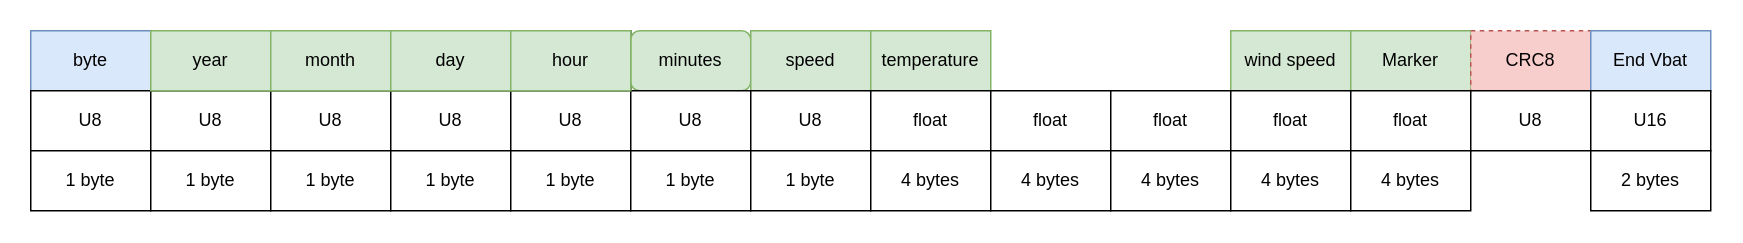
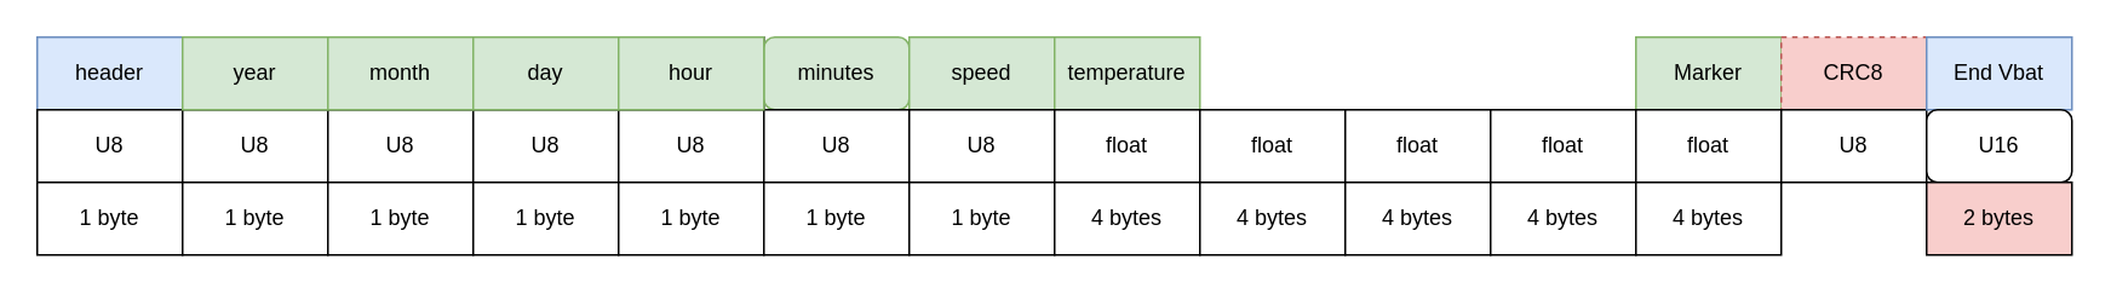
  <mxCell id="0" />
  <mxCell id="1" parent="0" />
- <mxCell id="2" value="byte" style="rounded=0;whiteSpace=wrap;html=1;fillColor=#dae8fc;strokeColor=#6c8ebf;" vertex="1" parent="1"><mxGeometry x="20" y="20" width="80" height="40" as="geometry" /></mxCell>
+ <mxCell id="2" value="header" style="rounded=0;whiteSpace=wrap;html=1;fillColor=#dae8fc;strokeColor=#6c8ebf;" vertex="1" parent="1"><mxGeometry x="20" y="20" width="80" height="40" as="geometry" /></mxCell>
  <mxCell id="3" value="year" style="rounded=0;whiteSpace=wrap;html=1;" vertex="1" parent="1"><mxGeometry x="100" y="20" width="80" height="40" as="geometry" /></mxCell>
  <mxCell id="4" value="month" style="rounded=0;whiteSpace=wrap;html=1;" vertex="1" parent="1"><mxGeometry x="180" y="20" width="80" height="40" as="geometry" /></mxCell>
  <mxCell id="5" value="day" style="rounded=0;whiteSpace=wrap;html=1;" vertex="1" parent="1"><mxGeometry x="260" y="20" width="80" height="40" as="geometry" /></mxCell>
  <mxCell id="6" value="hour" style="rounded=0;whiteSpace=wrap;html=1;" vertex="1" parent="1"><mxGeometry x="340" y="20" width="80" height="40" as="geometry" /></mxCell>
  <mxCell id="7" value="minutes" style="whiteSpace=wrap;html=1;fillColor=#d5e8d4;strokeColor=#82b366;rounded=1;" vertex="1" parent="1"><mxGeometry x="420" y="20" width="80" height="40" as="geometry" /></mxCell>
  <mxCell id="8" value="speed" style="rounded=0;whiteSpace=wrap;html=1;fillColor=#d5e8d4;strokeColor=#82b366;" vertex="1" parent="1"><mxGeometry x="500" y="20" width="80" height="40" as="geometry" /></mxCell>
  <mxCell id="9" value="U8" style="rounded=0;whiteSpace=wrap;html=1;" vertex="1" parent="1"><mxGeometry x="20" y="60" width="80" height="40" as="geometry" /></mxCell>
  <mxCell id="10" value="U8" style="rounded=0;whiteSpace=wrap;html=1;" vertex="1" parent="1"><mxGeometry x="100" y="60" width="80" height="40" as="geometry" /></mxCell>
  <mxCell id="11" value="U8" style="rounded=0;whiteSpace=wrap;html=1;" vertex="1" parent="1"><mxGeometry x="180" y="60" width="80" height="40" as="geometry" /></mxCell>
  <mxCell id="12" value="U8" style="rounded=0;whiteSpace=wrap;html=1;" vertex="1" parent="1"><mxGeometry x="260" y="60" width="80" height="40" as="geometry" /></mxCell>
  <mxCell id="13" value="U8" style="rounded=0;whiteSpace=wrap;html=1;" vertex="1" parent="1"><mxGeometry x="340" y="60" width="80" height="40" as="geometry" /></mxCell>
  <mxCell id="14" value="U8" style="rounded=0;whiteSpace=wrap;html=1;" vertex="1" parent="1"><mxGeometry x="420" y="60" width="80" height="40" as="geometry" /></mxCell>
  <mxCell id="15" value="U8" style="rounded=0;whiteSpace=wrap;html=1;" vertex="1" parent="1"><mxGeometry x="500" y="60" width="80" height="40" as="geometry" /></mxCell>
  <mxCell id="16" value="temperature" style="rounded=0;whiteSpace=wrap;html=1;fillColor=#d5e8d4;strokeColor=#82b366;" vertex="1" parent="1"><mxGeometry x="580" y="20" width="80" height="40" as="geometry" /></mxCell>
  <mxCell id="17" value="float" style="rounded=0;whiteSpace=wrap;html=1;" vertex="1" parent="1"><mxGeometry x="580" y="60" width="80" height="40" as="geometry" /></mxCell>
  <mxCell id="18" value="float" style="rounded=0;whiteSpace=wrap;html=1;" vertex="1" parent="1"><mxGeometry x="660" y="60" width="80" height="40" as="geometry" /></mxCell>
  <mxCell id="19" value="1 byte" style="rounded=0;whiteSpace=wrap;html=1;" vertex="1" parent="1"><mxGeometry x="20" y="100" width="80" height="40" as="geometry" /></mxCell>
  <mxCell id="20" value="1 byte" style="rounded=0;whiteSpace=wrap;html=1;" vertex="1" parent="1"><mxGeometry x="100" y="100" width="80" height="40" as="geometry" /></mxCell>
  <mxCell id="21" value="1 byte" style="rounded=0;whiteSpace=wrap;html=1;" vertex="1" parent="1"><mxGeometry x="180" y="100" width="80" height="40" as="geometry" /></mxCell>
  <mxCell id="22" value="1 byte" style="rounded=0;whiteSpace=wrap;html=1;" vertex="1" parent="1"><mxGeometry x="260" y="100" width="80" height="40" as="geometry" /></mxCell>
  <mxCell id="23" value="1 byte" style="rounded=0;whiteSpace=wrap;html=1;" vertex="1" parent="1"><mxGeometry x="340" y="100" width="80" height="40" as="geometry" /></mxCell>
  <mxCell id="24" value="1 byte" style="rounded=0;whiteSpace=wrap;html=1;" vertex="1" parent="1"><mxGeometry x="420" y="100" width="80" height="40" as="geometry" /></mxCell>
  <mxCell id="25" value="1 byte" style="rounded=0;whiteSpace=wrap;html=1;" vertex="1" parent="1"><mxGeometry x="500" y="100" width="80" height="40" as="geometry" /></mxCell>
  <mxCell id="26" value="4 bytes" style="rounded=0;whiteSpace=wrap;html=1;" vertex="1" parent="1"><mxGeometry x="580" y="100" width="80" height="40" as="geometry" /></mxCell>
  <mxCell id="27" value="4 bytes" style="rounded=0;whiteSpace=wrap;html=1;" vertex="1" parent="1"><mxGeometry x="660" y="100" width="80" height="40" as="geometry" /></mxCell>
  <mxCell id="28" value="float" style="rounded=0;whiteSpace=wrap;html=1;" vertex="1" parent="1"><mxGeometry x="740" y="60" width="80" height="40" as="geometry" /></mxCell>
  <mxCell id="29" value="4 bytes" style="rounded=0;whiteSpace=wrap;html=1;" vertex="1" parent="1"><mxGeometry x="740" y="100" width="80" height="40" as="geometry" /></mxCell>
- <mxCell id="30" value="wind speed" style="rounded=0;whiteSpace=wrap;html=1;fillColor=#d5e8d4;strokeColor=#82b366;" vertex="1" parent="1"><mxGeometry x="820" y="20" width="80" height="40" as="geometry" /></mxCell>
  <mxCell id="31" value="float" style="rounded=0;whiteSpace=wrap;html=1;" vertex="1" parent="1"><mxGeometry x="820" y="60" width="80" height="40" as="geometry" /></mxCell>
  <mxCell id="32" value="4 bytes" style="rounded=0;whiteSpace=wrap;html=1;" vertex="1" parent="1"><mxGeometry x="820" y="100" width="80" height="40" as="geometry" /></mxCell>
  <mxCell id="33" value="Marker" style="rounded=0;whiteSpace=wrap;html=1;fillColor=#d5e8d4;strokeColor=#82b366;" vertex="1" parent="1"><mxGeometry x="900" y="20" width="80" height="40" as="geometry" /></mxCell>
  <mxCell id="34" value="float" style="rounded=0;whiteSpace=wrap;html=1;" vertex="1" parent="1"><mxGeometry x="900" y="60" width="80" height="40" as="geometry" /></mxCell>
  <mxCell id="35" value="4 bytes" style="rounded=0;whiteSpace=wrap;html=1;" vertex="1" parent="1"><mxGeometry x="900" y="100" width="80" height="40" as="geometry" /></mxCell>
  <mxCell id="36" value="CRC8" style="rounded=0;whiteSpace=wrap;html=1;fillColor=#f8cecc;strokeColor=#b85450;dashed=1;" vertex="1" parent="1"><mxGeometry x="980" y="20" width="80" height="40" as="geometry" /></mxCell>
  <mxCell id="37" value="U8" style="rounded=0;whiteSpace=wrap;html=1;" vertex="1" parent="1"><mxGeometry x="980" y="60" width="80" height="40" as="geometry" /></mxCell>
  <mxCell id="38" value="End Vbat" style="rounded=0;whiteSpace=wrap;html=1;fillColor=#dae8fc;strokeColor=#6c8ebf;" vertex="1" parent="1"><mxGeometry x="1060" y="20" width="80" height="40" as="geometry" /></mxCell>
- <mxCell id="39" value="U16" style="rounded=0;whiteSpace=wrap;html=1;" vertex="1" parent="1"><mxGeometry x="1060" y="60" width="80" height="40" as="geometry" /></mxCell>
- <mxCell id="40" value="2 bytes" style="rounded=0;whiteSpace=wrap;html=1;" vertex="1" parent="1"><mxGeometry x="1060" y="100" width="80" height="40" as="geometry" /></mxCell>
+ <mxCell id="39" value="U16" style="whiteSpace=wrap;html=1;rounded=1;" vertex="1" parent="1"><mxGeometry x="1060" y="60" width="80" height="40" as="geometry" /></mxCell>
+ <mxCell id="40" value="2 bytes" style="rounded=0;whiteSpace=wrap;html=1;fillColor=#f8cecc;" vertex="1" parent="1"><mxGeometry x="1060" y="100" width="80" height="40" as="geometry" /></mxCell>
  <mxCell id="41" value="year" style="rounded=0;whiteSpace=wrap;html=1;fillColor=#d5e8d4;strokeColor=#82b366;" vertex="1" parent="1"><mxGeometry x="100" y="20" width="80" height="40" as="geometry" /></mxCell>
  <mxCell id="42" value="month" style="rounded=0;whiteSpace=wrap;html=1;fillColor=#d5e8d4;strokeColor=#82b366;" vertex="1" parent="1"><mxGeometry x="180" y="20" width="80" height="40" as="geometry" /></mxCell>
  <mxCell id="43" value="day" style="rounded=0;whiteSpace=wrap;html=1;fillColor=#d5e8d4;strokeColor=#82b366;" vertex="1" parent="1"><mxGeometry x="260" y="20" width="80" height="40" as="geometry" /></mxCell>
  <mxCell id="44" value="hour" style="rounded=0;whiteSpace=wrap;html=1;fillColor=#d5e8d4;strokeColor=#82b366;" vertex="1" parent="1"><mxGeometry x="340" y="20" width="80" height="40" as="geometry" /></mxCell>
